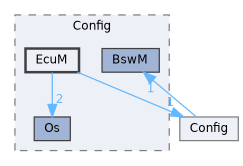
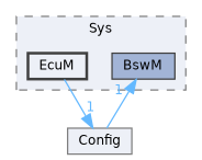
  digraph {
    compound=true
    node [color=grey25 fillcolor="#a2b4d6" fontname=Helvetica fontsize=10 shape=box style=filled]
    edge [color=steelblue1 fontcolor=steelblue1 fontname=Helvetica fontsize=10 headlabel=1 labeldistance=1.5 labelfontname=Helvetica labelfontsize=10]
    n1 [height=0.2 label=BswM width=0.4]
-   n2 [height=0.2 label=Os width=0.4]
    n3 [fillcolor="#edf0f7" height=0.2 label=EcuM style="filled,bold" width=0.4]
    n4 [color=grey50 fillcolor="#edf0f7" height=0.2 label=Config width=0.4]
    subgraph cluster_1 {
      bgcolor="#edf0f7"
      fontname=Helvetica
      fontsize=10
-     label=Config
+     label=Sys
      pencolor=grey50
      style="filled,dashed"
      n1
-     n2
      n3
    }
-   n3 -> n2 [headlabel=2]
    n3 -> n4
    n4 -> n1
  }
